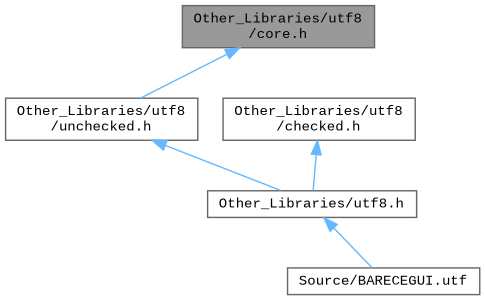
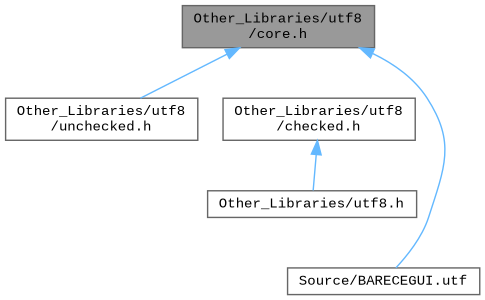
  digraph {
    fontname="Liberation Mono"
    node [color=grey40 fillcolor=white fontname="Liberation Mono" fontsize=10 shape=box style=filled]
    edge [color=steelblue1 dir=back fontname="Liberation Mono" fontsize=10 labelfontname=Helvetica labelfontsize=10 style=solid]
    n1 [color=gray40 fillcolor=grey60 fontcolor=black height=0.2 label="Other_Libraries/utf8\l/core.h" width=0.4]
    n2 [height=0.2 label="Other_Libraries/utf8\l/unchecked.h" width=0.4]
    n3 [height=0.2 label="Other_Libraries/utf8\l/checked.h" width=0.4]
    n4 [height=0.2 label="Other_Libraries/utf8.h" width=0.4]
    n5 [height=0.2 label="Source/BARECEGUI.utf" width=0.4]
    n1 -> n2
-   n2 -> n4
    n3 -> n4
-   n4 -> n5
+   n1 -> n5
  }
